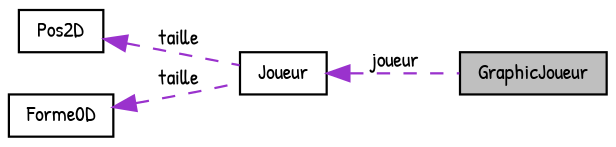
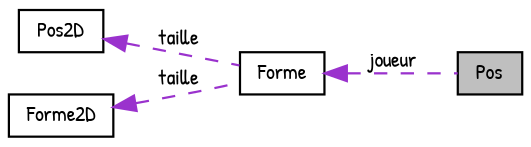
  digraph {
    fontname="Patrick Hand"
    rankdir=LR
    node [color=black fillcolor=white fontname="Patrick Hand" fontsize=10 shape=record style=filled]
    edge [color=darkorchid3 dir=back fontname="Patrick Hand" fontsize=10 labelfontname=Helvetica labelfontsize=10 style=dashed]
-   n1 [fillcolor=grey75 fontcolor=black height=0.2 label=GraphicJoueur width=0.4]
-   n2 [height=0.2 label=Joueur width=0.4]
+   n1 [fillcolor=grey75 fontcolor=black height=0.2 label=Pos width=0.4]
+   n2 [height=0.2 label=Forme width=0.4]
    n3 [height=0.2 label=Pos2D width=0.4]
-   n4 [height=0.2 label=Forme0D width=0.4]
+   n4 [height=0.2 label=Forme2D width=0.4]
    n2 -> n1 [label=" joueur"]
    n3 -> n2 [label=" taille"]
    n4 -> n2 [label=" taille"]
  }
